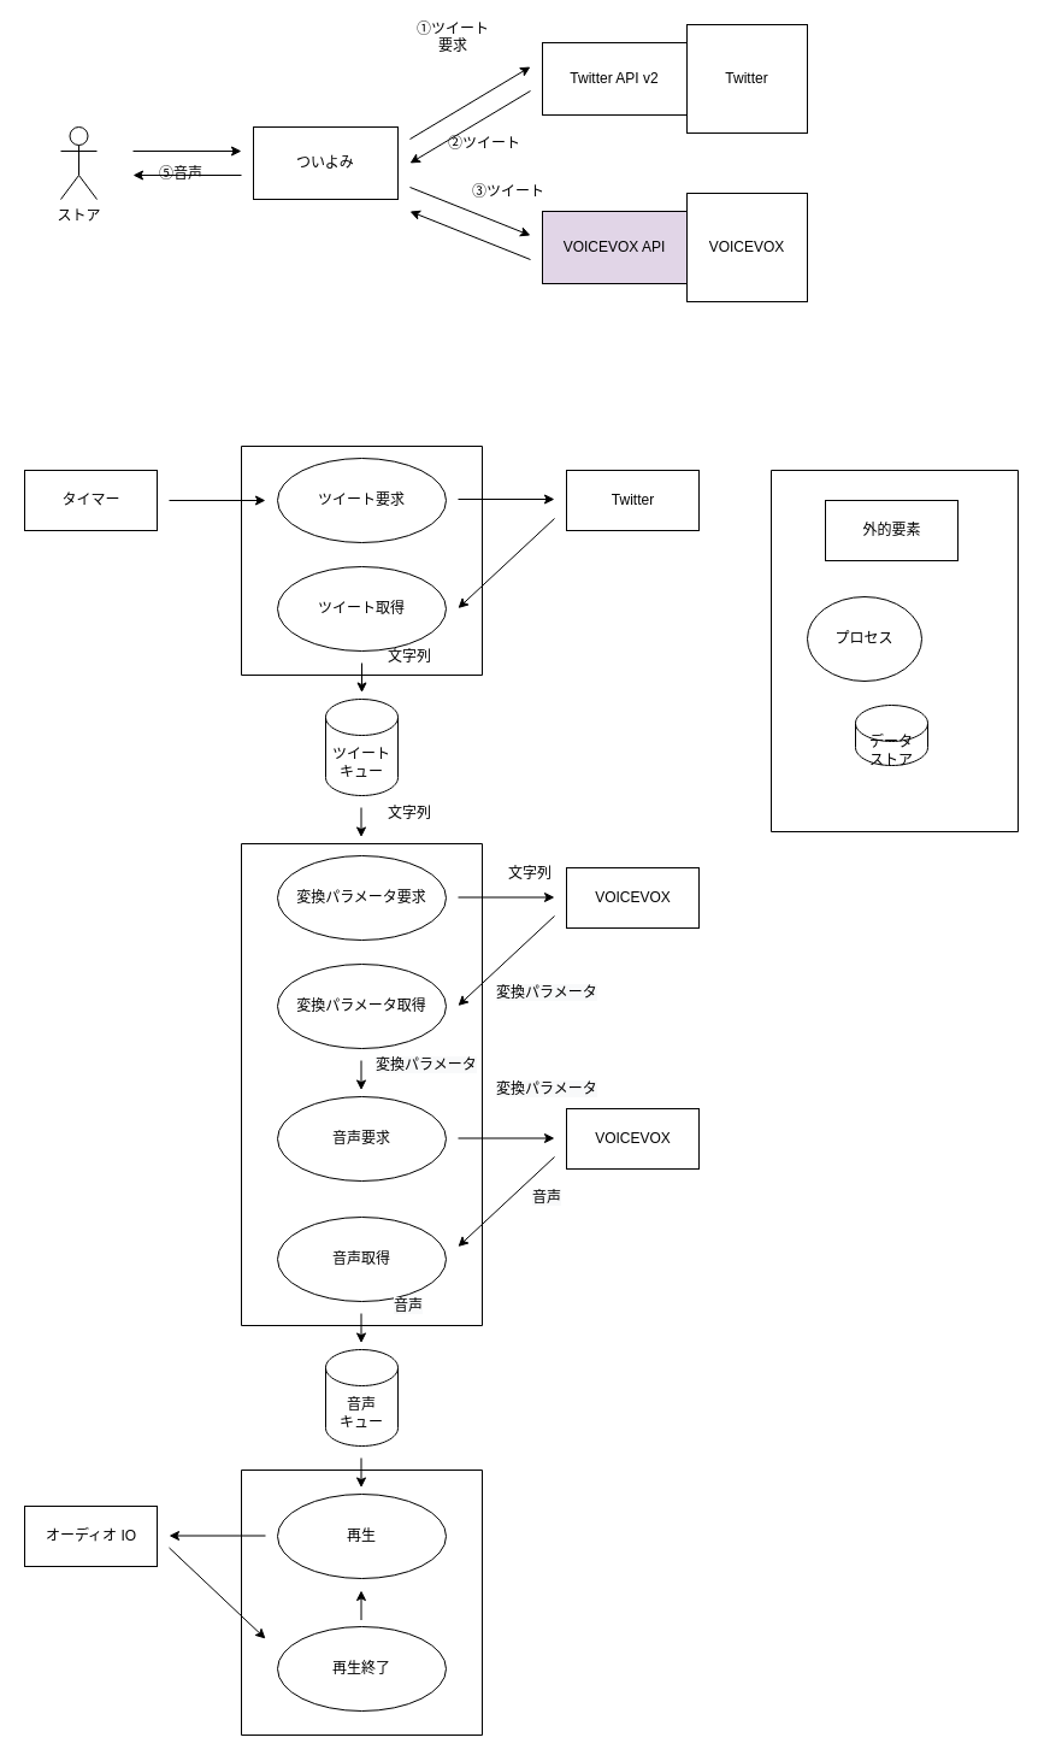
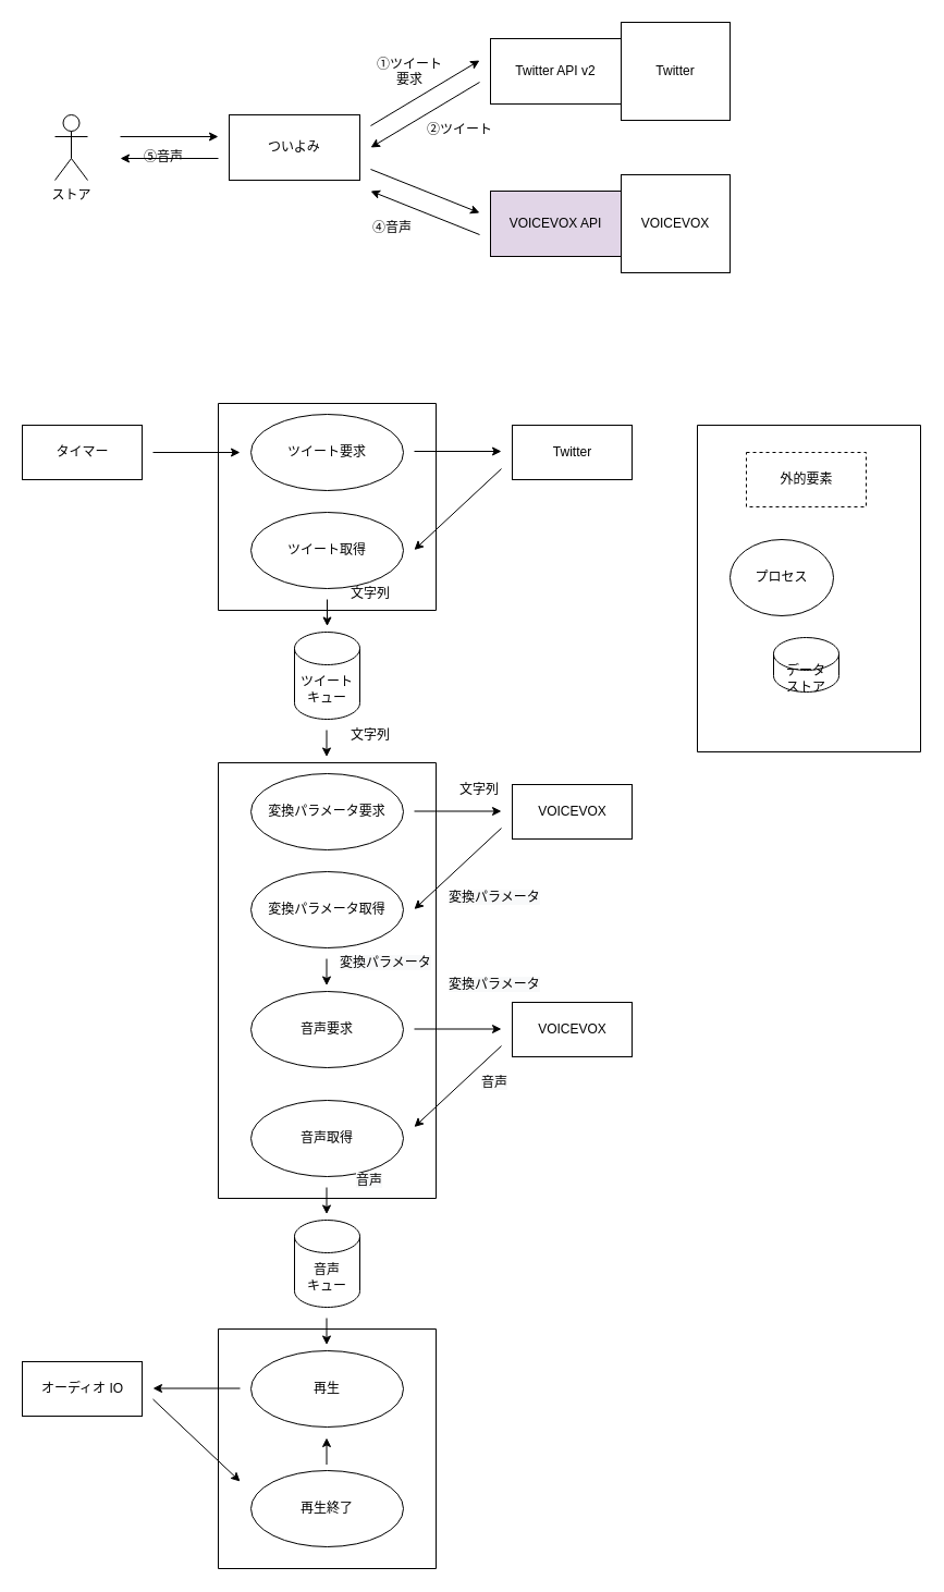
  <mxCell id="0" />
  <mxCell id="1" parent="0" />
  <mxCell id="2" value="ストア" style="shape=umlActor;verticalLabelPosition=bottom;verticalAlign=top;html=1;outlineConnect=0;" vertex="1" parent="1"><mxGeometry x="50" y="105" width="30" height="60" as="geometry" /></mxCell>
  <mxCell id="3" value="ついよみ" style="rounded=0;whiteSpace=wrap;html=1;" vertex="1" parent="1"><mxGeometry x="210" y="105" width="120" height="60" as="geometry" /></mxCell>
  <mxCell id="4" value="Twitter API v2" style="rounded=0;whiteSpace=wrap;html=1;" vertex="1" parent="1"><mxGeometry x="450" y="35" width="120" height="60" as="geometry" /></mxCell>
  <mxCell id="5" value="VOICEVOX API" style="rounded=0;whiteSpace=wrap;html=1;fillColor=#e1d5e7;" vertex="1" parent="1"><mxGeometry x="450" y="175" width="120" height="60" as="geometry" /></mxCell>
  <mxCell id="6" value="" style="endArrow=classic;html=1;rounded=0;" edge="1" parent="1"><mxGeometry width="50" height="50" relative="1" as="geometry"><mxPoint x="340" y="115" as="sourcePoint" /><mxPoint x="440" y="55" as="targetPoint" /></mxGeometry></mxCell>
  <mxCell id="7" value="" style="endArrow=classic;html=1;rounded=0;" edge="1" parent="1"><mxGeometry width="50" height="50" relative="1" as="geometry"><mxPoint x="440" y="75" as="sourcePoint" /><mxPoint x="340" y="135" as="targetPoint" /></mxGeometry></mxCell>
  <mxCell id="8" value="" style="endArrow=classic;html=1;rounded=0;" edge="1" parent="1"><mxGeometry width="50" height="50" relative="1" as="geometry"><mxPoint x="340" y="155" as="sourcePoint" /><mxPoint x="440" y="195" as="targetPoint" /></mxGeometry></mxCell>
  <mxCell id="9" value="" style="endArrow=classic;html=1;rounded=0;" edge="1" parent="1"><mxGeometry width="50" height="50" relative="1" as="geometry"><mxPoint x="440" y="215" as="sourcePoint" /><mxPoint x="340" y="175" as="targetPoint" /></mxGeometry></mxCell>
  <mxCell id="10" value="" style="endArrow=classic;html=1;rounded=0;" edge="1" parent="1"><mxGeometry width="50" height="50" relative="1" as="geometry"><mxPoint x="110" y="125" as="sourcePoint" /><mxPoint x="200" y="125" as="targetPoint" /></mxGeometry></mxCell>
  <mxCell id="11" value="" style="endArrow=classic;html=1;rounded=0;" edge="1" parent="1"><mxGeometry width="50" height="50" relative="1" as="geometry"><mxPoint x="200" y="145" as="sourcePoint" /><mxPoint x="110" y="145" as="targetPoint" /></mxGeometry></mxCell>
  <mxCell id="12" value="Twitter" style="rounded=0;whiteSpace=wrap;html=1;" vertex="1" parent="1"><mxGeometry x="570" y="20" width="100" height="90" as="geometry" /></mxCell>
  <mxCell id="13" value="VOICEVOX" style="rounded=0;whiteSpace=wrap;html=1;" vertex="1" parent="1"><mxGeometry x="570" y="160" width="100" height="90" as="geometry" /></mxCell>
- <mxCell id="14" value="&lt;div style=&quot;text-align: center;&quot;&gt;&lt;span style=&quot;background-color: initial;&quot;&gt;②ツイート&lt;/span&gt;&lt;/div&gt;" style="text;whiteSpace=wrap;html=1;" vertex="1" parent="1"><mxGeometry x="370" y="105" width="70" height="30" as="geometry" /></mxCell>
- <mxCell id="15" value="&lt;div style=&quot;text-align: center;&quot;&gt;③ツイート&lt;/div&gt;" style="text;whiteSpace=wrap;html=1;" vertex="1" parent="1"><mxGeometry x="390" y="145" width="70" height="30" as="geometry" /></mxCell>
- <mxCell id="17" value="&lt;div style=&quot;text-align: center;&quot;&gt;&lt;span style=&quot;background-color: initial;&quot;&gt;①ツイート要求&lt;/span&gt;&lt;/div&gt;" style="text;whiteSpace=wrap;html=1;" vertex="1" parent="1"><mxGeometry x="340" y="10" width="70" height="25" as="geometry" /></mxCell>
+ <mxCell id="14" value="&lt;div style=&quot;text-align: center;&quot;&gt;&lt;span style=&quot;background-color: initial;&quot;&gt;②ツイート&lt;/span&gt;&lt;/div&gt;" style="text;whiteSpace=wrap;html=1;" vertex="1" parent="1"><mxGeometry x="390" y="105" width="70" height="30" as="geometry" /></mxCell>
+ <mxCell id="16" value="&lt;div style=&quot;text-align: center;&quot;&gt;④音声&lt;/div&gt;" style="text;whiteSpace=wrap;html=1;" vertex="1" parent="1"><mxGeometry x="340" y="195" width="70" height="30" as="geometry" /></mxCell>
+ <mxCell id="17" value="&lt;div style=&quot;text-align: center;&quot;&gt;&lt;span style=&quot;background-color: initial;&quot;&gt;①ツイート要求&lt;/span&gt;&lt;/div&gt;" style="text;whiteSpace=wrap;html=1;" vertex="1" parent="1"><mxGeometry x="340" y="45" width="70" height="25" as="geometry" /></mxCell>
  <mxCell id="18" value="&lt;div style=&quot;text-align: center;&quot;&gt;⑤音声&lt;/div&gt;" style="text;whiteSpace=wrap;html=1;" vertex="1" parent="1"><mxGeometry x="130" y="130" width="40" height="30" as="geometry" /></mxCell>
  <mxCell id="19" value="タイマー" style="html=1;" vertex="1" parent="1"><mxGeometry x="20" y="390" width="110" height="50" as="geometry" /></mxCell>
  <mxCell id="20" value="ツイート要求" style="ellipse;whiteSpace=wrap;html=1;" vertex="1" parent="1"><mxGeometry x="230" y="380" width="140" height="70" as="geometry" /></mxCell>
  <mxCell id="21" value="" style="endArrow=classic;html=1;rounded=0;" edge="1" parent="1"><mxGeometry width="50" height="50" relative="1" as="geometry"><mxPoint x="140" y="415" as="sourcePoint" /><mxPoint x="220" y="415" as="targetPoint" /><Array as="points" /></mxGeometry></mxCell>
  <mxCell id="22" value="" style="endArrow=classic;html=1;rounded=0;" edge="1" parent="1"><mxGeometry width="50" height="50" relative="1" as="geometry"><mxPoint x="460" y="430" as="sourcePoint" /><mxPoint x="380" y="504.5" as="targetPoint" /><Array as="points" /></mxGeometry></mxCell>
  <mxCell id="23" value="Twitter" style="html=1;" vertex="1" parent="1"><mxGeometry x="470" y="390" width="110" height="50" as="geometry" /></mxCell>
  <mxCell id="24" value="" style="endArrow=classic;html=1;rounded=0;" edge="1" parent="1"><mxGeometry width="50" height="50" relative="1" as="geometry"><mxPoint x="380" y="414" as="sourcePoint" /><mxPoint x="460" y="414" as="targetPoint" /><Array as="points" /></mxGeometry></mxCell>
  <mxCell id="25" value="ツイート取得" style="ellipse;whiteSpace=wrap;html=1;" vertex="1" parent="1"><mxGeometry x="230" y="470" width="140" height="70" as="geometry" /></mxCell>
  <mxCell id="26" value="ツイートキュー" style="shape=cylinder3;whiteSpace=wrap;html=1;boundedLbl=1;backgroundOutline=1;size=15;" vertex="1" parent="1"><mxGeometry x="270" y="580" width="60" height="80" as="geometry" /></mxCell>
  <mxCell id="27" value="" style="endArrow=classic;html=1;rounded=0;" edge="1" parent="1"><mxGeometry width="50" height="50" relative="1" as="geometry"><mxPoint x="300" y="550" as="sourcePoint" /><mxPoint x="300" y="574.5" as="targetPoint" /><Array as="points" /></mxGeometry></mxCell>
  <mxCell id="28" value="" style="endArrow=classic;html=1;rounded=0;" edge="1" parent="1"><mxGeometry width="50" height="50" relative="1" as="geometry"><mxPoint x="299.5" y="670" as="sourcePoint" /><mxPoint x="299.5" y="694.5" as="targetPoint" /><Array as="points" /></mxGeometry></mxCell>
  <mxCell id="29" value="変換パラメータ要求" style="ellipse;whiteSpace=wrap;html=1;" vertex="1" parent="1"><mxGeometry x="230" y="710" width="140" height="70" as="geometry" /></mxCell>
  <mxCell id="30" value="文字列" style="text;html=1;strokeColor=none;fillColor=none;align=center;verticalAlign=middle;whiteSpace=wrap;rounded=0;" vertex="1" parent="1"><mxGeometry x="310" y="660" width="60" height="30" as="geometry" /></mxCell>
  <mxCell id="31" value="" style="endArrow=classic;html=1;rounded=0;" edge="1" parent="1"><mxGeometry width="50" height="50" relative="1" as="geometry"><mxPoint x="380" y="744.5" as="sourcePoint" /><mxPoint x="460" y="744.5" as="targetPoint" /><Array as="points" /></mxGeometry></mxCell>
  <mxCell id="32" value="VOICEVOX" style="html=1;" vertex="1" parent="1"><mxGeometry x="470" y="720" width="110" height="50" as="geometry" /></mxCell>
  <mxCell id="33" value="" style="endArrow=classic;html=1;rounded=0;" edge="1" parent="1"><mxGeometry width="50" height="50" relative="1" as="geometry"><mxPoint x="460" y="760" as="sourcePoint" /><mxPoint x="380" y="834.5" as="targetPoint" /><Array as="points" /></mxGeometry></mxCell>
  <mxCell id="34" value="変換パラメータ取得" style="ellipse;whiteSpace=wrap;html=1;" vertex="1" parent="1"><mxGeometry x="230" y="800" width="140" height="70" as="geometry" /></mxCell>
  <mxCell id="35" value="" style="endArrow=classic;html=1;rounded=0;" edge="1" parent="1"><mxGeometry width="50" height="50" relative="1" as="geometry"><mxPoint x="299.5" y="880" as="sourcePoint" /><mxPoint x="299.5" y="904.5" as="targetPoint" /><Array as="points" /></mxGeometry></mxCell>
  <mxCell id="36" value="音声要求" style="ellipse;whiteSpace=wrap;html=1;" vertex="1" parent="1"><mxGeometry x="230" y="910" width="140" height="70" as="geometry" /></mxCell>
  <mxCell id="37" value="&lt;span style=&quot;color: rgb(0, 0, 0); font-family: Helvetica; font-size: 12px; font-style: normal; font-variant-ligatures: normal; font-variant-caps: normal; font-weight: 400; letter-spacing: normal; orphans: 2; text-align: center; text-indent: 0px; text-transform: none; widows: 2; word-spacing: 0px; -webkit-text-stroke-width: 0px; background-color: rgb(248, 249, 250); text-decoration-thickness: initial; text-decoration-style: initial; text-decoration-color: initial; float: none; display: inline !important;&quot;&gt;変換パラメータ&lt;/span&gt;" style="text;whiteSpace=wrap;html=1;" vertex="1" parent="1"><mxGeometry x="410" y="810" width="110" height="30" as="geometry" /></mxCell>
  <mxCell id="38" value="VOICEVOX" style="html=1;" vertex="1" parent="1"><mxGeometry x="470" y="920" width="110" height="50" as="geometry" /></mxCell>
  <mxCell id="39" value="" style="endArrow=classic;html=1;rounded=0;" edge="1" parent="1"><mxGeometry width="50" height="50" relative="1" as="geometry"><mxPoint x="380" y="944.5" as="sourcePoint" /><mxPoint x="460" y="944.5" as="targetPoint" /><Array as="points" /></mxGeometry></mxCell>
  <mxCell id="40" value="&lt;span style=&quot;color: rgb(0, 0, 0); font-family: Helvetica; font-size: 12px; font-style: normal; font-variant-ligatures: normal; font-variant-caps: normal; font-weight: 400; letter-spacing: normal; orphans: 2; text-align: center; text-indent: 0px; text-transform: none; widows: 2; word-spacing: 0px; -webkit-text-stroke-width: 0px; background-color: rgb(248, 249, 250); text-decoration-thickness: initial; text-decoration-style: initial; text-decoration-color: initial; float: none; display: inline !important;&quot;&gt;変換パラメータ&lt;/span&gt;" style="text;whiteSpace=wrap;html=1;" vertex="1" parent="1"><mxGeometry x="410" y="890" width="110" height="30" as="geometry" /></mxCell>
  <mxCell id="41" value="" style="endArrow=classic;html=1;rounded=0;" edge="1" parent="1"><mxGeometry width="50" height="50" relative="1" as="geometry"><mxPoint x="460" y="960" as="sourcePoint" /><mxPoint x="380" y="1034.5" as="targetPoint" /><Array as="points" /></mxGeometry></mxCell>
  <mxCell id="42" value="&lt;span style=&quot;color: rgb(0, 0, 0); font-family: Helvetica; font-size: 12px; font-style: normal; font-variant-ligatures: normal; font-variant-caps: normal; font-weight: 400; letter-spacing: normal; orphans: 2; text-align: center; text-indent: 0px; text-transform: none; widows: 2; word-spacing: 0px; -webkit-text-stroke-width: 0px; background-color: rgb(248, 249, 250); text-decoration-thickness: initial; text-decoration-style: initial; text-decoration-color: initial; float: none; display: inline !important;&quot;&gt;音声&lt;/span&gt;" style="text;whiteSpace=wrap;html=1;" vertex="1" parent="1"><mxGeometry x="440" y="980" width="110" height="30" as="geometry" /></mxCell>
  <mxCell id="43" value="音声取得" style="ellipse;whiteSpace=wrap;html=1;" vertex="1" parent="1"><mxGeometry x="230" y="1010" width="140" height="70" as="geometry" /></mxCell>
  <mxCell id="44" value="音声&lt;br&gt;キュー" style="shape=cylinder3;whiteSpace=wrap;html=1;boundedLbl=1;backgroundOutline=1;size=15;" vertex="1" parent="1"><mxGeometry x="270" y="1120" width="60" height="80" as="geometry" /></mxCell>
  <mxCell id="45" value="" style="endArrow=classic;html=1;rounded=0;" edge="1" parent="1"><mxGeometry width="50" height="50" relative="1" as="geometry"><mxPoint x="299.5" y="1090" as="sourcePoint" /><mxPoint x="299.5" y="1114.5" as="targetPoint" /><Array as="points" /></mxGeometry></mxCell>
  <mxCell id="46" value="" style="endArrow=classic;html=1;rounded=0;" edge="1" parent="1"><mxGeometry width="50" height="50" relative="1" as="geometry"><mxPoint x="299.5" y="1210" as="sourcePoint" /><mxPoint x="299.5" y="1234.5" as="targetPoint" /><Array as="points" /></mxGeometry></mxCell>
  <mxCell id="47" value="再生" style="ellipse;whiteSpace=wrap;html=1;" vertex="1" parent="1"><mxGeometry x="230" y="1240" width="140" height="70" as="geometry" /></mxCell>
  <mxCell id="48" value="オーディオ IO" style="html=1;" vertex="1" parent="1"><mxGeometry x="20" y="1250" width="110" height="50" as="geometry" /></mxCell>
  <mxCell id="49" value="" style="endArrow=classic;html=1;rounded=0;" edge="1" parent="1"><mxGeometry width="50" height="50" relative="1" as="geometry"><mxPoint x="220" y="1274.5" as="sourcePoint" /><mxPoint x="140" y="1274.5" as="targetPoint" /><Array as="points" /></mxGeometry></mxCell>
  <mxCell id="50" value="" style="endArrow=classic;html=1;rounded=0;" edge="1" parent="1"><mxGeometry width="50" height="50" relative="1" as="geometry"><mxPoint x="140" y="1284.5" as="sourcePoint" /><mxPoint x="220" y="1360" as="targetPoint" /><Array as="points" /></mxGeometry></mxCell>
  <mxCell id="51" value="再生終了" style="ellipse;whiteSpace=wrap;html=1;" vertex="1" parent="1"><mxGeometry x="230" y="1350" width="140" height="70" as="geometry" /></mxCell>
  <mxCell id="52" value="" style="endArrow=classic;html=1;rounded=0;" edge="1" parent="1"><mxGeometry width="50" height="50" relative="1" as="geometry"><mxPoint x="299.5" y="1344.5" as="sourcePoint" /><mxPoint x="299.5" y="1320" as="targetPoint" /><Array as="points" /></mxGeometry></mxCell>
  <mxCell id="53" value="" style="swimlane;startSize=0;" vertex="1" parent="1"><mxGeometry x="200" y="370" width="200" height="190" as="geometry" /></mxCell>
  <mxCell id="54" value="文字列" style="text;html=1;strokeColor=none;fillColor=none;align=center;verticalAlign=middle;whiteSpace=wrap;rounded=0;" vertex="1" parent="53"><mxGeometry x="110" y="160" width="60" height="30" as="geometry" /></mxCell>
  <mxCell id="55" value="" style="swimlane;startSize=0;" vertex="1" parent="1"><mxGeometry x="200" y="700" width="200" height="400" as="geometry" /></mxCell>
  <mxCell id="56" value="&lt;span style=&quot;color: rgb(0, 0, 0); font-family: Helvetica; font-size: 12px; font-style: normal; font-variant-ligatures: normal; font-variant-caps: normal; font-weight: 400; letter-spacing: normal; orphans: 2; text-align: center; text-indent: 0px; text-transform: none; widows: 2; word-spacing: 0px; -webkit-text-stroke-width: 0px; background-color: rgb(248, 249, 250); text-decoration-thickness: initial; text-decoration-style: initial; text-decoration-color: initial; float: none; display: inline !important;&quot;&gt;音声&lt;/span&gt;" style="text;whiteSpace=wrap;html=1;" vertex="1" parent="55"><mxGeometry x="125" y="370" width="110" height="30" as="geometry" /></mxCell>
  <mxCell id="57" value="&lt;span style=&quot;color: rgb(0, 0, 0); font-family: Helvetica; font-size: 12px; font-style: normal; font-variant-ligatures: normal; font-variant-caps: normal; font-weight: 400; letter-spacing: normal; orphans: 2; text-align: center; text-indent: 0px; text-transform: none; widows: 2; word-spacing: 0px; -webkit-text-stroke-width: 0px; background-color: rgb(248, 249, 250); text-decoration-thickness: initial; text-decoration-style: initial; text-decoration-color: initial; float: none; display: inline !important;&quot;&gt;変換パラメータ&lt;/span&gt;" style="text;whiteSpace=wrap;html=1;" vertex="1" parent="55"><mxGeometry x="110" y="170" width="110" height="30" as="geometry" /></mxCell>
  <mxCell id="58" value="" style="swimlane;startSize=0;" vertex="1" parent="1"><mxGeometry x="200" y="1220" width="200" height="220" as="geometry" /></mxCell>
  <mxCell id="59" value="文字列" style="text;html=1;strokeColor=none;fillColor=none;align=center;verticalAlign=middle;whiteSpace=wrap;rounded=0;" vertex="1" parent="1"><mxGeometry x="410" y="710" width="60" height="30" as="geometry" /></mxCell>
- <mxCell id="60" value="外的要素" style="html=1;" vertex="1" parent="1"><mxGeometry x="685" y="415" width="110" height="50" as="geometry" /></mxCell>
+ <mxCell id="60" value="外的要素" style="html=1;dashed=1;" vertex="1" parent="1"><mxGeometry x="685" y="415" width="110" height="50" as="geometry" /></mxCell>
  <mxCell id="61" value="プロセス" style="ellipse;whiteSpace=wrap;html=1;" vertex="1" parent="1"><mxGeometry x="670" y="495" width="95" height="70" as="geometry" /></mxCell>
  <mxCell id="62" value="データ&lt;br&gt;ストア" style="shape=cylinder3;whiteSpace=wrap;html=1;boundedLbl=1;backgroundOutline=1;size=15;" vertex="1" parent="1"><mxGeometry x="710" y="585" width="60" height="50" as="geometry" /></mxCell>
  <mxCell id="63" value="" style="swimlane;startSize=0;" vertex="1" parent="1"><mxGeometry x="640" y="390" width="205" height="300" as="geometry" /></mxCell>
